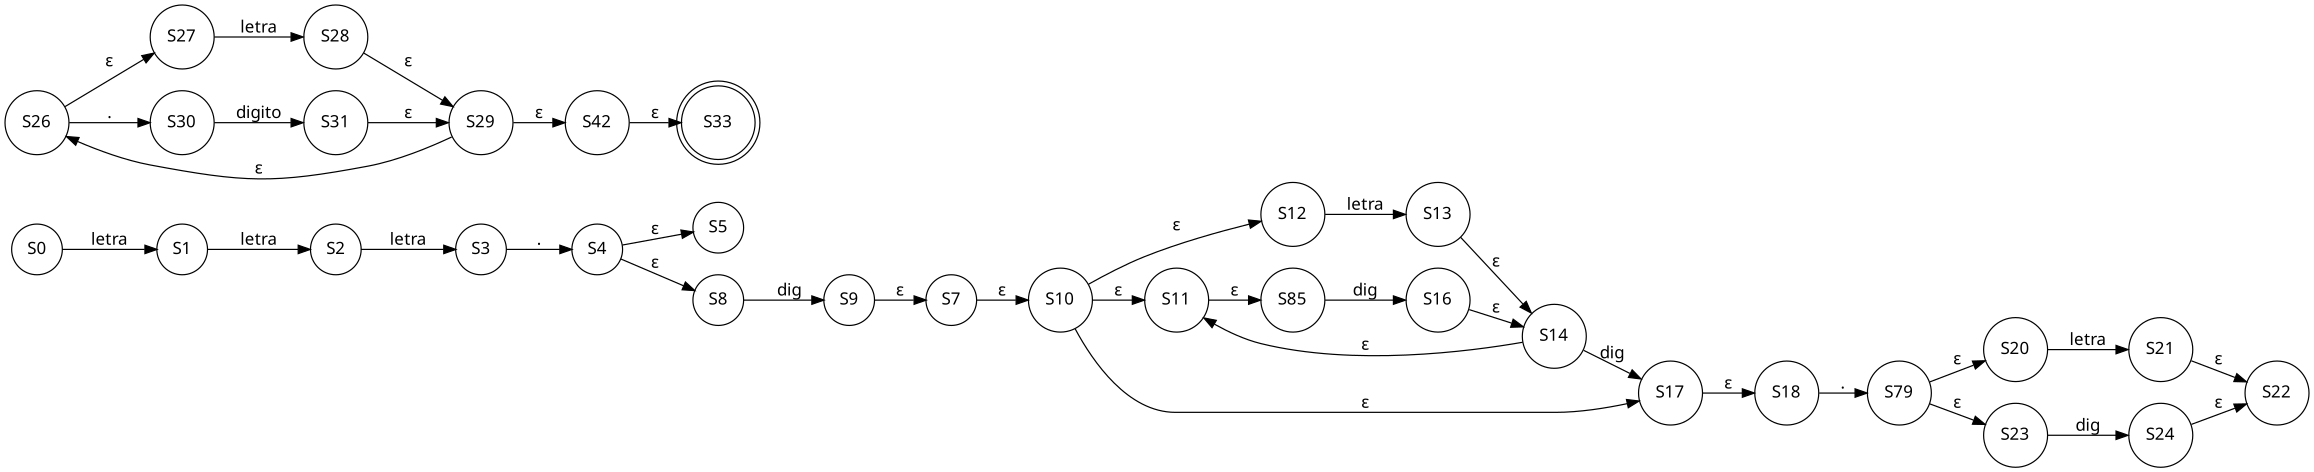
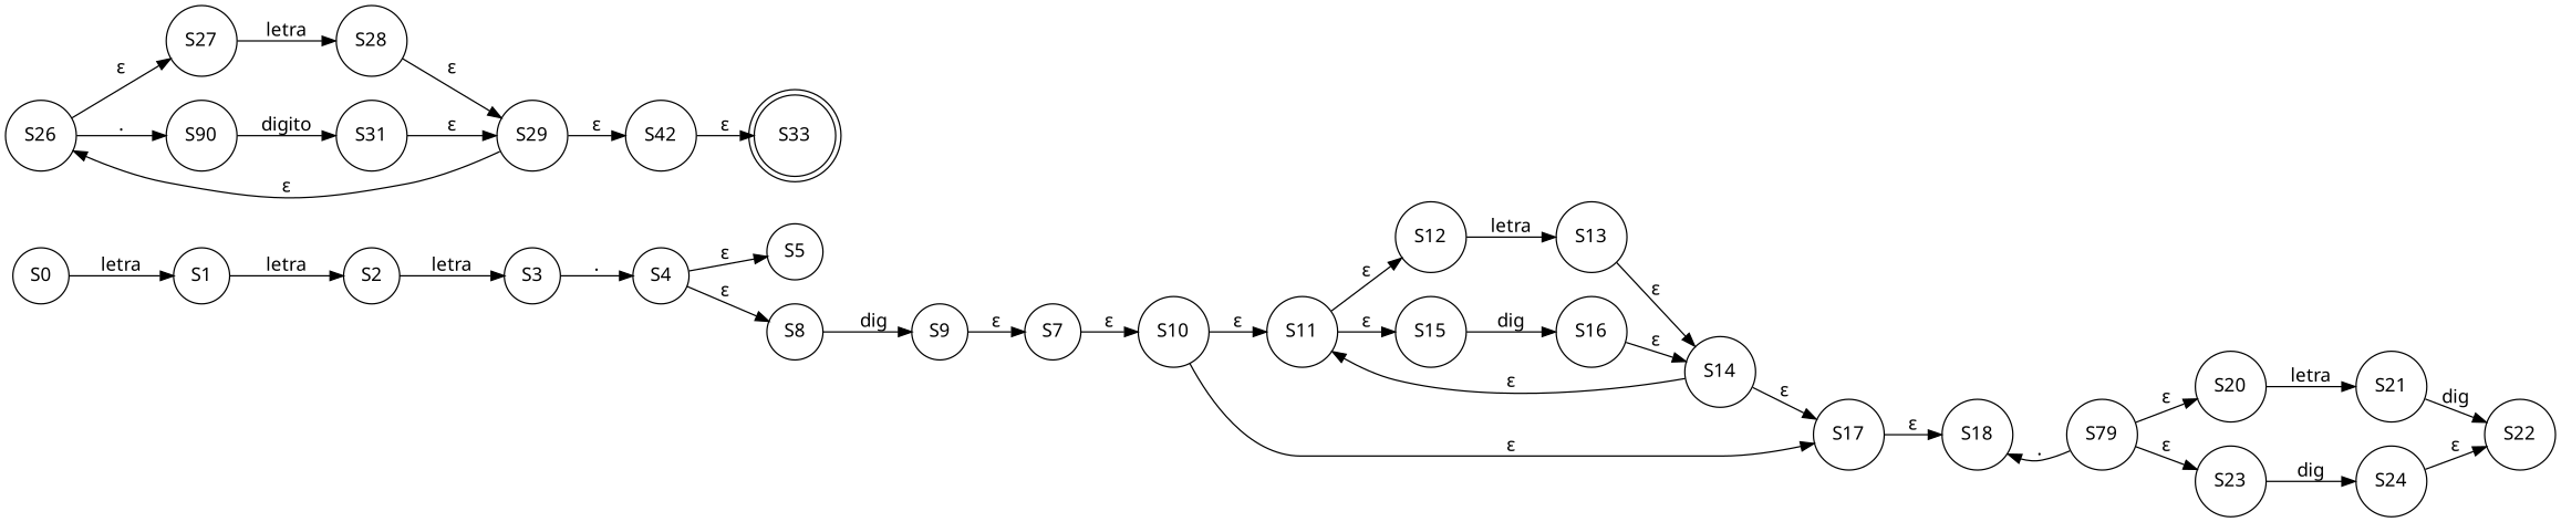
  digraph {
    fontname="Noto Sans"
    forcelabels=true
    rankdir=LR
    node [fontname="Noto Sans" shape=circle]
    edge [fontname="Noto Sans"]
    S0
    S1
    S2
    S3
    S4
    S5
    S8
    S9
    S7
    S10
    S11
    S17
    S12
-   S15 [label=S85]
+   S15
    S18
    S13
    S16
    S14
    n19 [label=S79]
    S20
    S23
    S21
    S24
    S22
    S26
    S27
-   S30
+   S30 [label=S90]
    n28 [label=S42]
    S33 [shape=doublecircle]
    S28
    S31
    S29
    S0 -> S1 [label=letra]
    S1 -> S2 [label=letra]
    S2 -> S3 [label=letra]
    S3 -> S4 [label="."]
    S4 -> S5 [label="ε"]
    S4 -> S8 [label="ε"]
    S8 -> S9 [label=dig]
    S9 -> S7 [label="ε"]
    S7 -> S10 [label="ε"]
    S10 -> S11 [label="ε"]
    S10 -> S17 [label="ε"]
-   S10 -> S12 [label="ε"]
+   S11 -> S12 [label="ε"]
    S11 -> S15 [label="ε"]
    S17 -> S18 [label="ε"]
    S12 -> S13 [label=letra]
    S15 -> S16 [label=dig]
-   S18 -> n19 [label="."]
+   n19 -> S18 [label="."]
    S13 -> S14 [label="ε"]
    S16 -> S14 [label="ε"]
    S14 -> S11 [label="ε"]
-   S14 -> S17 [label=dig]
+   S14 -> S17 [label="ε"]
    n19 -> S20 [label="ε"]
    n19 -> S23 [label="ε"]
    S20 -> S21 [label=letra]
    S23 -> S24 [label=dig]
-   S21 -> S22 [label="ε"]
+   S21 -> S22 [label=dig]
    S24 -> S22 [label="ε"]
    S26 -> S27 [label="ε"]
    S26 -> S30 [label="."]
    S27 -> S28 [label=letra]
    S30 -> S31 [label=digito]
    n28 -> S33 [label="ε"]
    S28 -> S29 [label="ε"]
    S31 -> S29 [label="ε"]
    S29 -> S26 [label="ε"]
    S29 -> n28 [label="ε"]
  }
